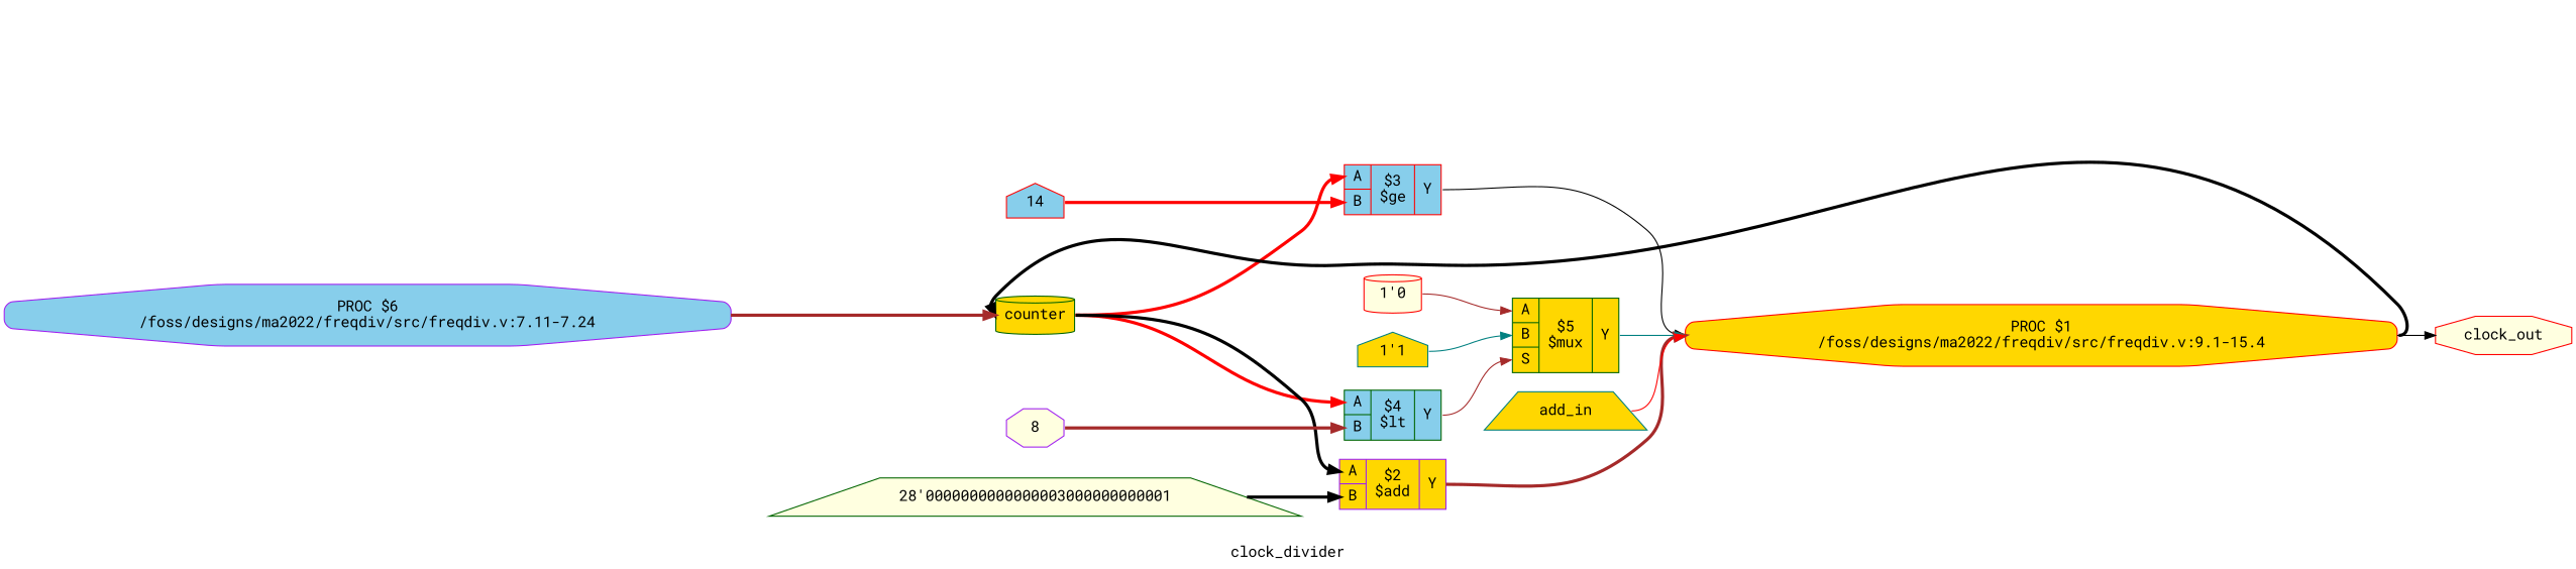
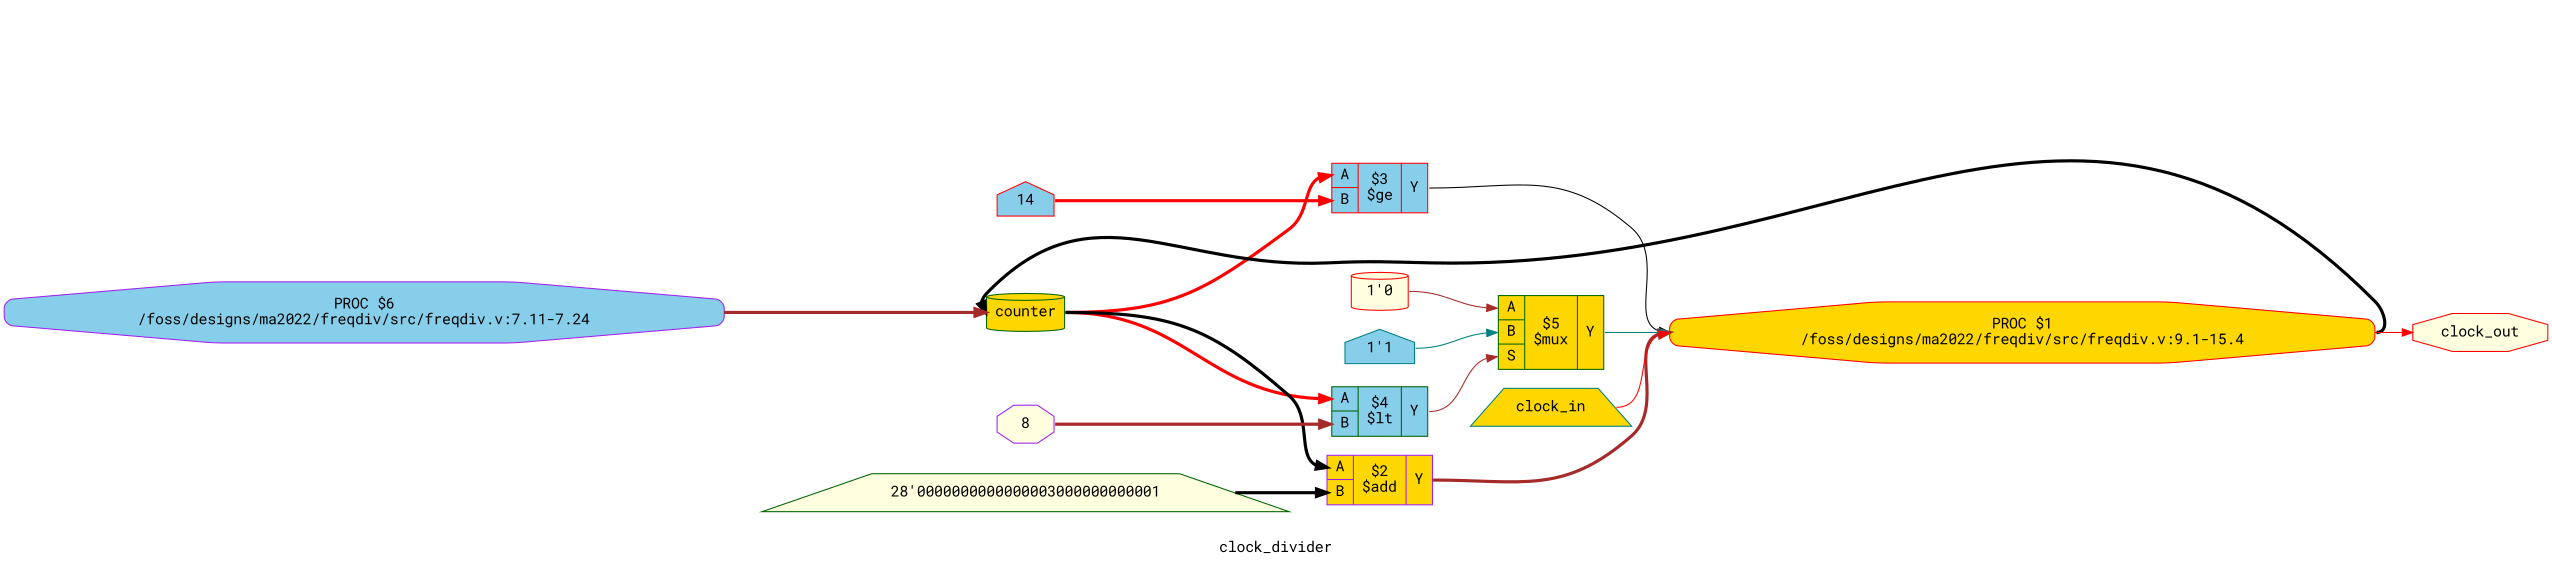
  digraph {
    fontname="Roboto Mono"
    label=clock_divider
    rankdir=LR
    remincross=true
    node [color=red fillcolor=gold fontname="Roboto Mono" shape=record style=filled]
    edge [color=black fontname="Roboto Mono" headport=w style="setlinewidth(3)" tailport=e]
    n1 [color=darkgreen fontcolor=black label=counter shape=cylinder]
    n2 [color=darkgreen fillcolor=skyblue label="{{<p11> A|<p12> B}|$4\n$lt|{<p14> Y}}"]
    n3 [fillcolor=skyblue label="{{<p11> A|<p12> B}|$3\n$ge|{<p14> Y}}"]
    n4 [color=purple label="{{<p11> A|<p12> B}|$2\n$add|{<p14> Y}}"]
    n5 [color=darkgreen label="{{<p11> A|<p12> B|<p13> S}|$5\n$mux|{<p14> Y}}"]
    n6 [label="PROC $1\n/foss/designs/ma2022/freqdiv/src/freqdiv.v:9.1-15.4" shape=octagon style="rounded,filled"]
    n7 [fillcolor=lightyellow fontcolor=black label=clock_out shape=octagon]
-   n8 [color=teal fontcolor=black label=add_in shape=trapezium]
-   n9 [color=teal label="1'1" shape=house]
+   n8 [color=teal fontcolor=black label=clock_in shape=trapezium]
+   n9 [color=teal fillcolor=skyblue label="1'1" shape=house]
    n10 [fillcolor=lightyellow label="1'0" shape=cylinder]
    n11 [color=purple fillcolor=lightyellow label=8 shape=octagon]
    n12 [fillcolor=skyblue label=14 shape=house]
    n13 [color=darkgreen fillcolor=lightyellow label="28'0000000000000003000000000001" shape=trapezium]
    n14 [color=purple fillcolor=skyblue label="PROC $6\n/foss/designs/ma2022/freqdiv/src/freqdiv.v:7.11-7.24" shape=octagon style="rounded,filled"]
    n1 -> n2 [color=red headport="p11:w"]
    n1 -> n3 [color=red headport="p11:w"]
    n1 -> n4 [headport="p11:w"]
    n2 -> n5 [color=brown headport="p13:w" tailport="p14:e" style=""]
    n3 -> n6 [tailport="p14:e" style=""]
    n4 -> n6 [color=brown tailport="p14:e"]
    n5 -> n6 [color=teal tailport="p14:e" style=""]
    n6 -> n1
-   n6 -> n7 [style=""]
+   n6 -> n7 [color=red style=""]
    n8 -> n6 [color=red style=""]
    n9 -> n5 [color=teal headport="p12:w" style=""]
    n10 -> n5 [color=brown headport="p11:w" style=""]
    n11 -> n2 [color=brown headport="p12:w"]
    n12 -> n3 [color=red headport="p12:w"]
    n13 -> n4 [headport="p12:w"]
    n14 -> n1 [color=brown]
  }
